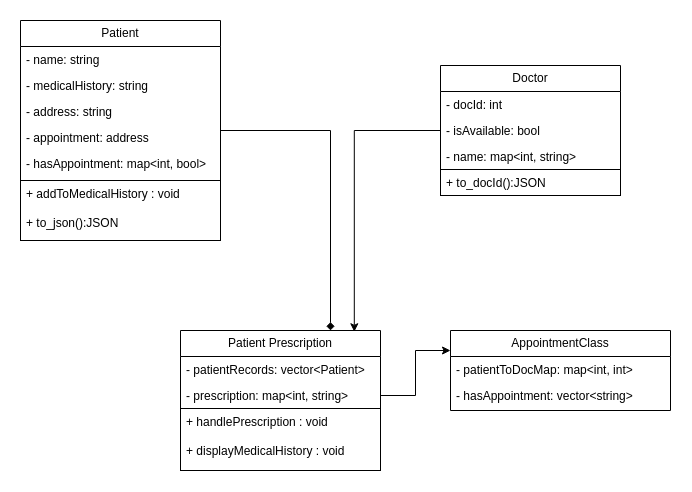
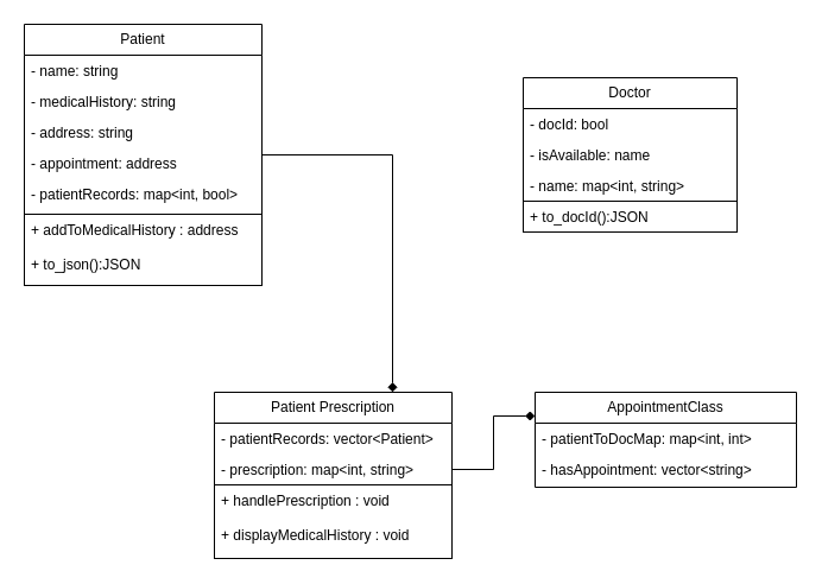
  <mxCell id="0" />
  <mxCell id="1" parent="0" />
  <mxCell id="2" value="Patient" style="swimlane;fontStyle=0;childLayout=stackLayout;horizontal=1;startSize=26;fillColor=none;horizontalStack=0;resizeParent=1;resizeParentMax=0;resizeLast=0;collapsible=1;marginBottom=0;whiteSpace=wrap;html=1;swimlaneLine=1;" vertex="1" parent="1"><mxGeometry x="20" y="20" width="200" height="220" as="geometry" /></mxCell>
  <mxCell id="3" value="- name: string" style="text;strokeColor=none;fillColor=none;align=left;verticalAlign=top;spacingLeft=4;spacingRight=4;overflow=hidden;rotatable=0;points=[[0,0.5],[1,0.5]];portConstraint=eastwest;whiteSpace=wrap;html=1;" vertex="1" parent="2"><mxGeometry y="26" width="200" height="26" as="geometry" /></mxCell>
  <mxCell id="4" value="- medicalHistory: string " style="text;strokeColor=none;fillColor=none;align=left;verticalAlign=top;spacingLeft=4;spacingRight=4;overflow=hidden;rotatable=0;points=[[0,0.5],[1,0.5]];portConstraint=eastwest;whiteSpace=wrap;html=1;" vertex="1" parent="2"><mxGeometry y="52" width="200" height="26" as="geometry" /></mxCell>
  <mxCell id="5" value="- address: string" style="text;strokeColor=none;fillColor=none;align=left;verticalAlign=top;spacingLeft=4;spacingRight=4;overflow=hidden;rotatable=0;points=[[0,0.5],[1,0.5]];portConstraint=eastwest;whiteSpace=wrap;html=1;" vertex="1" parent="2"><mxGeometry y="78" width="200" height="26" as="geometry" /></mxCell>
  <mxCell id="6" value="- appointment: address" style="text;strokeColor=none;fillColor=none;align=left;verticalAlign=top;spacingLeft=4;spacingRight=4;overflow=hidden;rotatable=0;points=[[0,0.5],[1,0.5]];portConstraint=eastwest;whiteSpace=wrap;html=1;" vertex="1" parent="2"><mxGeometry y="104" width="200" height="26" as="geometry" /></mxCell>
- <mxCell id="7" value="- hasAppointment: map&amp;lt;int, bool&amp;gt;" style="text;strokeColor=none;fillColor=none;align=left;verticalAlign=top;spacingLeft=4;spacingRight=4;overflow=hidden;rotatable=0;points=[[0,0.5],[1,0.5]];portConstraint=eastwest;whiteSpace=wrap;html=1;" vertex="1" parent="2"><mxGeometry y="130" width="200" height="30" as="geometry" /></mxCell>
- <mxCell id="8" value="&lt;div&gt;+ addToMedicalHistory : void&lt;/div&gt;&lt;div&gt;&lt;br&gt;&lt;/div&gt;&lt;div&gt;+ to_json():JSON &lt;/div&gt;" style="text;align=left;verticalAlign=top;spacingLeft=4;spacingRight=4;overflow=hidden;rotatable=0;points=[[0,0.5],[1,0.5]];portConstraint=eastwest;whiteSpace=wrap;html=1;glass=0;rounded=0;strokeColor=default;shadow=0;perimeterSpacing=10;strokeWidth=1;" vertex="1" parent="2"><mxGeometry y="160" width="200" height="60" as="geometry" /></mxCell>
+ <mxCell id="7" value="- patientRecords: map&amp;lt;int, bool&amp;gt;" style="text;strokeColor=none;fillColor=none;align=left;verticalAlign=top;spacingLeft=4;spacingRight=4;overflow=hidden;rotatable=0;points=[[0,0.5],[1,0.5]];portConstraint=eastwest;whiteSpace=wrap;html=1;" vertex="1" parent="2"><mxGeometry y="130" width="200" height="30" as="geometry" /></mxCell>
+ <mxCell id="8" value="&lt;div&gt;+ addToMedicalHistory : address&lt;/div&gt;&lt;div&gt;&lt;br&gt;&lt;/div&gt;&lt;div&gt;+ to_json():JSON &lt;/div&gt;" style="text;align=left;verticalAlign=top;spacingLeft=4;spacingRight=4;overflow=hidden;rotatable=0;points=[[0,0.5],[1,0.5]];portConstraint=eastwest;whiteSpace=wrap;html=1;glass=0;rounded=0;strokeColor=default;shadow=0;perimeterSpacing=10;strokeWidth=1;" vertex="1" parent="2"><mxGeometry y="160" width="200" height="60" as="geometry" /></mxCell>
  <mxCell id="9" value="Doctor" style="swimlane;fontStyle=0;childLayout=stackLayout;horizontal=1;startSize=26;fillColor=none;horizontalStack=0;resizeParent=1;resizeParentMax=0;resizeLast=0;collapsible=1;marginBottom=0;whiteSpace=wrap;html=1;" vertex="1" parent="1"><mxGeometry x="440" y="65" width="180" height="130" as="geometry" /></mxCell>
- <mxCell id="10" value="- docId: int " style="text;strokeColor=none;fillColor=none;align=left;verticalAlign=top;spacingLeft=4;spacingRight=4;overflow=hidden;rotatable=0;points=[[0,0.5],[1,0.5]];portConstraint=eastwest;whiteSpace=wrap;html=1;" vertex="1" parent="9"><mxGeometry y="26" width="180" height="26" as="geometry" /></mxCell>
- <mxCell id="11" value="- isAvailable: bool" style="text;strokeColor=none;fillColor=none;align=left;verticalAlign=top;spacingLeft=4;spacingRight=4;overflow=hidden;rotatable=0;points=[[0,0.5],[1,0.5]];portConstraint=eastwest;whiteSpace=wrap;html=1;" vertex="1" parent="9"><mxGeometry y="52" width="180" height="26" as="geometry" /></mxCell>
+ <mxCell id="10" value="- docId: bool " style="text;strokeColor=none;fillColor=none;align=left;verticalAlign=top;spacingLeft=4;spacingRight=4;overflow=hidden;rotatable=0;points=[[0,0.5],[1,0.5]];portConstraint=eastwest;whiteSpace=wrap;html=1;" vertex="1" parent="9"><mxGeometry y="26" width="180" height="26" as="geometry" /></mxCell>
+ <mxCell id="11" value="- isAvailable: name" style="text;strokeColor=none;fillColor=none;align=left;verticalAlign=top;spacingLeft=4;spacingRight=4;overflow=hidden;rotatable=0;points=[[0,0.5],[1,0.5]];portConstraint=eastwest;whiteSpace=wrap;html=1;" vertex="1" parent="9"><mxGeometry y="52" width="180" height="26" as="geometry" /></mxCell>
  <mxCell id="12" value="- name: map&amp;lt;int, string&amp;gt;" style="text;strokeColor=none;fillColor=none;align=left;verticalAlign=top;spacingLeft=4;spacingRight=4;overflow=hidden;rotatable=0;points=[[0,0.5],[1,0.5]];portConstraint=eastwest;whiteSpace=wrap;html=1;" vertex="1" parent="9"><mxGeometry y="78" width="180" height="26" as="geometry" /></mxCell>
  <mxCell id="13" value="+ to_docId():JSON" style="text;strokeColor=default;fillColor=none;align=left;verticalAlign=top;spacingLeft=4;spacingRight=4;overflow=hidden;rotatable=0;points=[[0,0.5],[1,0.5]];portConstraint=eastwest;whiteSpace=wrap;html=1;" vertex="1" parent="9"><mxGeometry y="104" width="180" height="26" as="geometry" /></mxCell>
  <mxCell id="14" value="AppointmentClass" style="swimlane;fontStyle=0;childLayout=stackLayout;horizontal=1;startSize=26;fillColor=none;horizontalStack=0;resizeParent=1;resizeParentMax=0;resizeLast=0;collapsible=1;marginBottom=0;whiteSpace=wrap;html=1;" vertex="1" parent="1"><mxGeometry x="450" y="330" width="220" height="80" as="geometry" /></mxCell>
  <mxCell id="15" value="- patientToDocMap: map&amp;lt;int, int&amp;gt;" style="text;strokeColor=none;fillColor=none;align=left;verticalAlign=top;spacingLeft=4;spacingRight=4;overflow=hidden;rotatable=0;points=[[0,0.5],[1,0.5]];portConstraint=eastwest;whiteSpace=wrap;html=1;" vertex="1" parent="14"><mxGeometry y="26" width="220" height="26" as="geometry" /></mxCell>
  <mxCell id="16" value="- hasAppointment: vector&amp;lt;string&amp;gt; " style="text;strokeColor=none;fillColor=none;align=left;verticalAlign=top;spacingLeft=4;spacingRight=4;overflow=hidden;rotatable=0;points=[[0,0.5],[1,0.5]];portConstraint=eastwest;whiteSpace=wrap;html=1;" vertex="1" parent="14"><mxGeometry y="52" width="220" height="28" as="geometry" /></mxCell>
  <mxCell id="17" value="Patient Prescription" style="swimlane;fontStyle=0;childLayout=stackLayout;horizontal=1;startSize=26;fillColor=none;horizontalStack=0;resizeParent=1;resizeParentMax=0;resizeLast=0;collapsible=1;marginBottom=0;whiteSpace=wrap;html=1;" vertex="1" parent="1"><mxGeometry x="180" y="330" width="200" height="140" as="geometry" /></mxCell>
  <mxCell id="18" value="- patientRecords: vector&amp;lt;Patient&amp;gt;" style="text;strokeColor=none;fillColor=none;align=left;verticalAlign=top;spacingLeft=4;spacingRight=4;overflow=hidden;rotatable=0;points=[[0,0.5],[1,0.5]];portConstraint=eastwest;whiteSpace=wrap;html=1;" vertex="1" parent="17"><mxGeometry y="26" width="200" height="26" as="geometry" /></mxCell>
  <mxCell id="19" value="- prescription: map&amp;lt;int, string&amp;gt; " style="text;strokeColor=none;fillColor=none;align=left;verticalAlign=top;spacingLeft=4;spacingRight=4;overflow=hidden;rotatable=0;points=[[0,0.5],[1,0.5]];portConstraint=eastwest;whiteSpace=wrap;html=1;gradientColor=none;" vertex="1" parent="17"><mxGeometry y="52" width="200" height="26" as="geometry" /></mxCell>
  <mxCell id="20" value="&lt;div&gt;+ handlePrescription : void&lt;/div&gt;&lt;div&gt;&lt;br&gt;&lt;/div&gt;&lt;div&gt;+ displayMedicalHistory : void&lt;/div&gt;" style="text;strokeColor=default;fillColor=none;align=left;verticalAlign=top;spacingLeft=4;spacingRight=4;overflow=hidden;rotatable=0;points=[[0,0.5],[1,0.5]];portConstraint=eastwest;whiteSpace=wrap;html=1;perimeterSpacing=0;" vertex="1" parent="17"><mxGeometry y="78" width="200" height="62" as="geometry" /></mxCell>
  <mxCell id="21" style="edgeStyle=orthogonalEdgeStyle;rounded=0;orthogonalLoop=1;jettySize=auto;html=1;exitX=1;exitY=0.5;exitDx=0;exitDy=0;entryX=0.75;entryY=0;entryDx=0;entryDy=0;endArrow=diamond;" edge="1" parent="1" source="2" target="17"><mxGeometry relative="1" as="geometry" /></mxCell>
- <mxCell id="22" style="edgeStyle=orthogonalEdgeStyle;rounded=0;orthogonalLoop=1;jettySize=auto;html=1;exitX=1;exitY=0.5;exitDx=0;exitDy=0;entryX=0;entryY=0.25;entryDx=0;entryDy=0;" edge="1" parent="1" source="19" target="14"><mxGeometry relative="1" as="geometry" /></mxCell>
- <mxCell id="23" style="edgeStyle=orthogonalEdgeStyle;rounded=0;orthogonalLoop=1;jettySize=auto;html=1;entryX=0.869;entryY=0.009;entryDx=0;entryDy=0;entryPerimeter=0;" edge="1" parent="1" source="9" target="17"><mxGeometry relative="1" as="geometry" /></mxCell>
+ <mxCell id="22" style="edgeStyle=orthogonalEdgeStyle;rounded=0;orthogonalLoop=1;jettySize=auto;html=1;exitX=1;exitY=0.5;exitDx=0;exitDy=0;entryX=0;entryY=0.25;entryDx=0;entryDy=0;endArrow=diamond;" edge="1" parent="1" source="19" target="14"><mxGeometry relative="1" as="geometry" /></mxCell>
